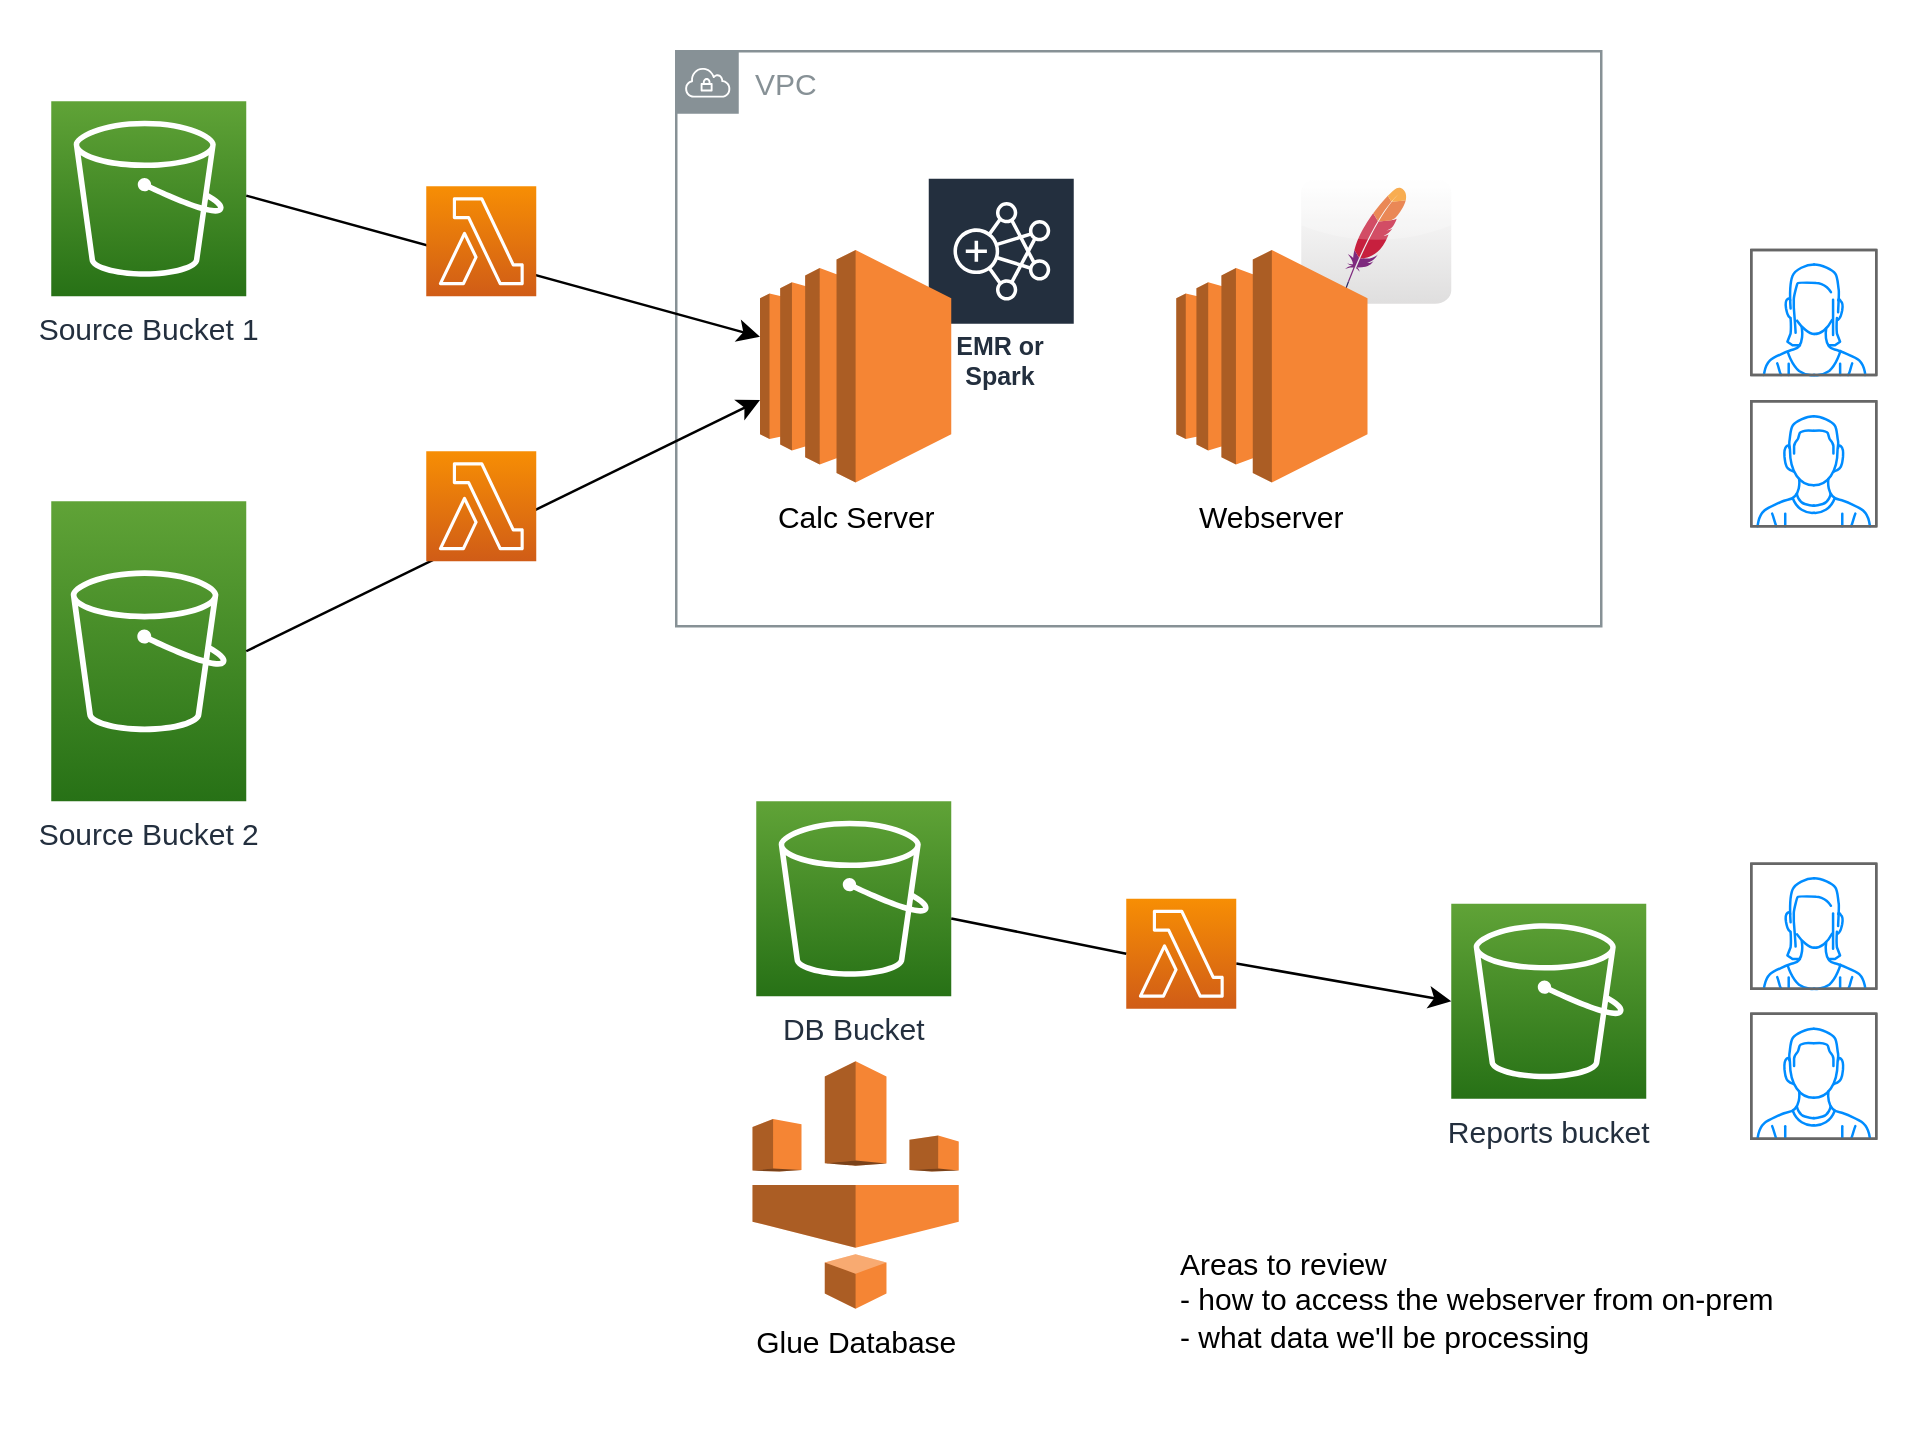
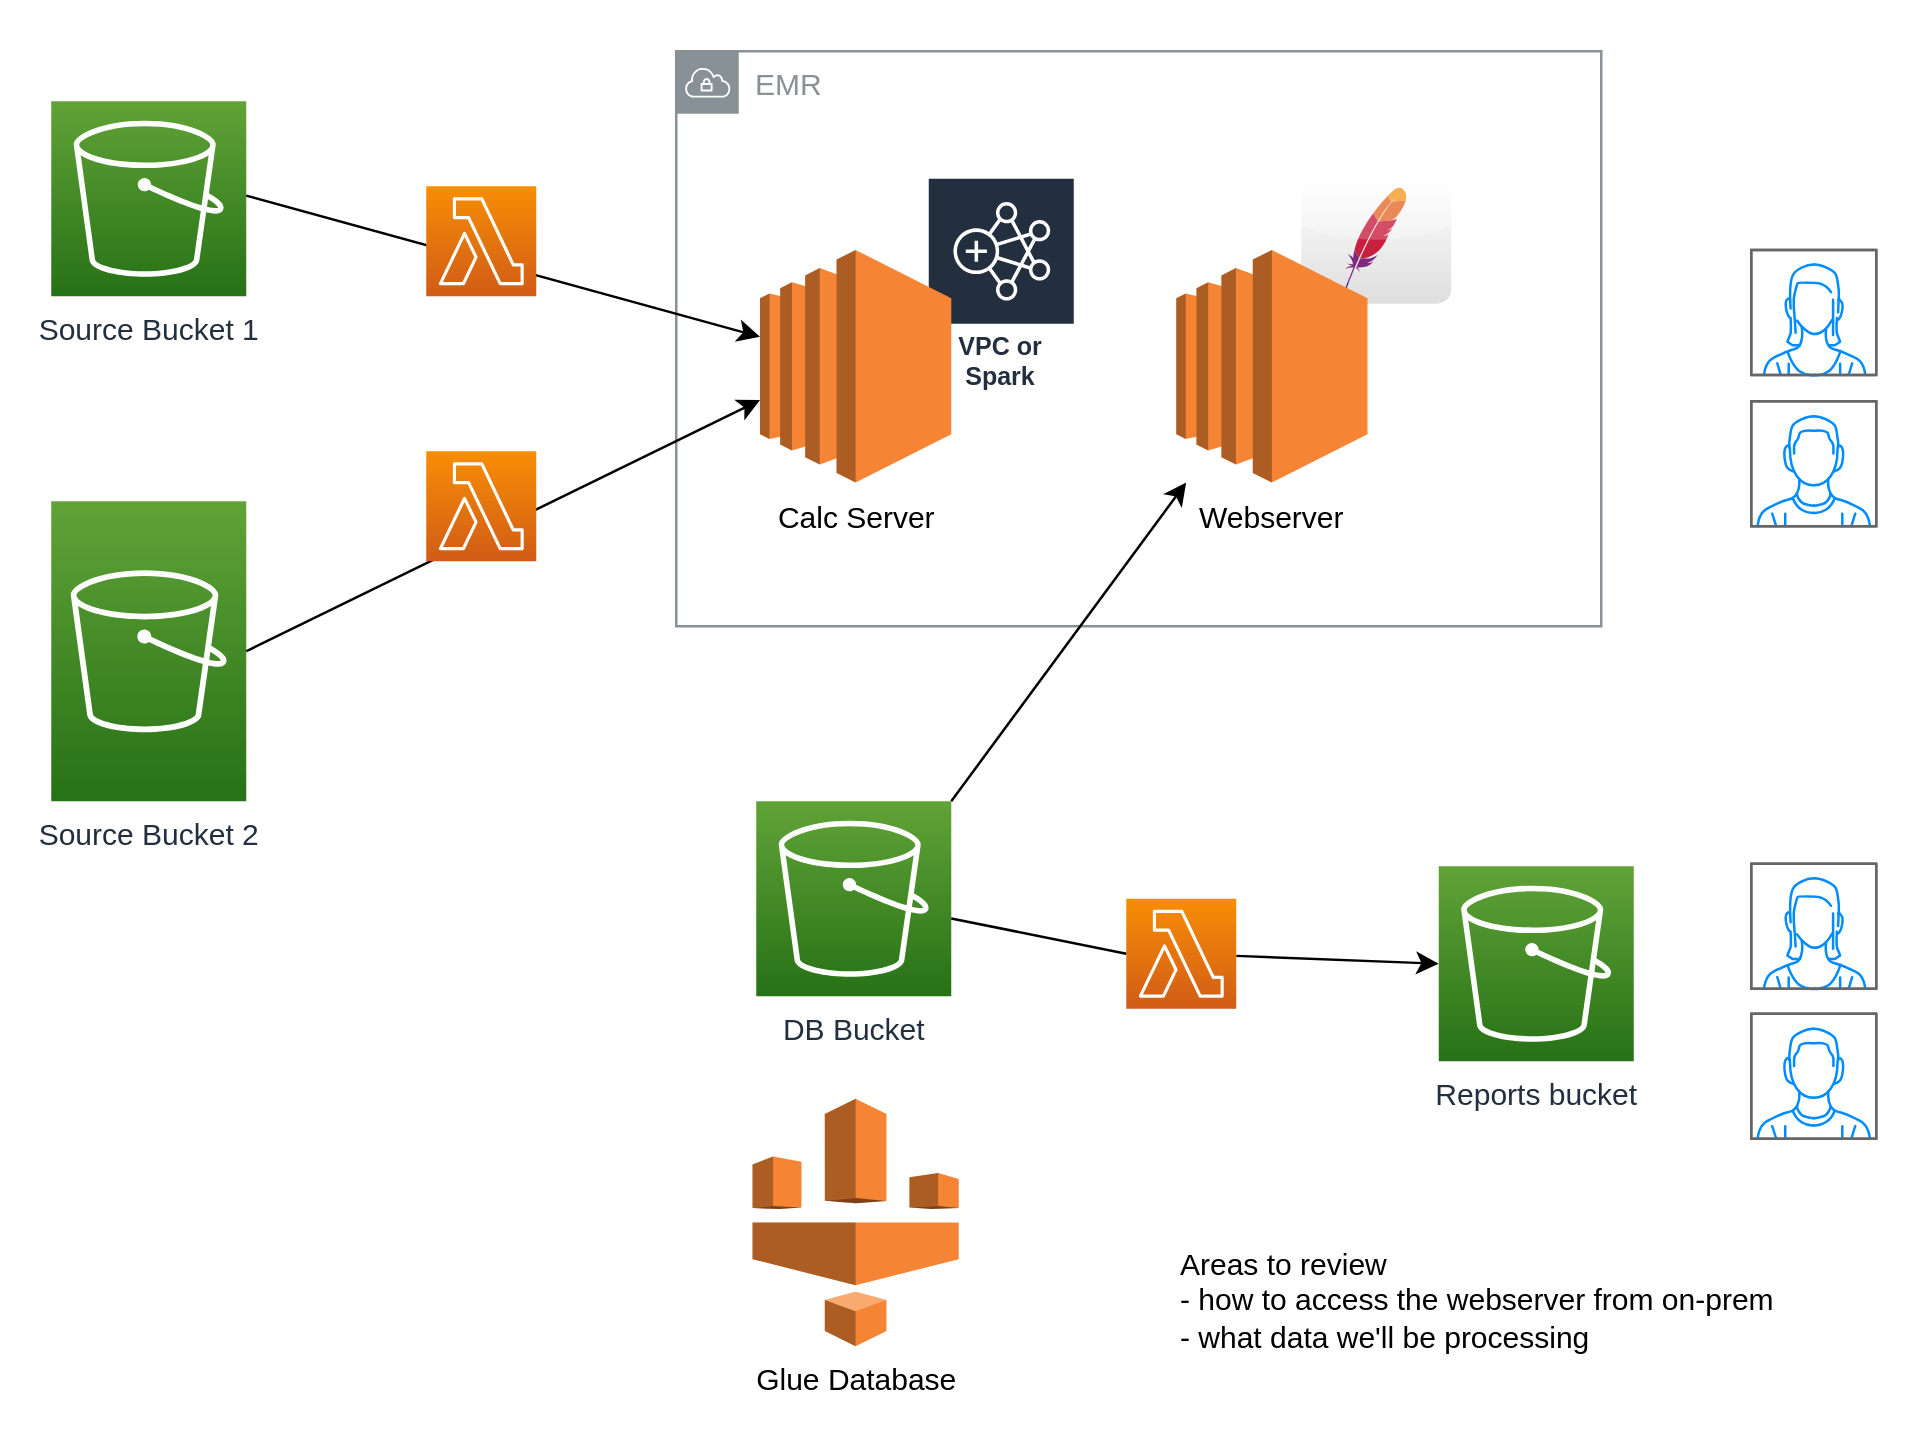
  <mxCell id="0" />
  <mxCell id="1" parent="0" />
- <mxCell id="2" value="VPC" style="sketch=0;outlineConnect=0;gradientColor=none;html=1;whiteSpace=wrap;fontSize=12;fontStyle=0;shape=mxgraph.aws4.group;grIcon=mxgraph.aws4.group_vpc;strokeColor=#879196;fillColor=none;verticalAlign=top;align=left;spacingLeft=30;fontColor=#879196;dashed=0;" vertex="1" parent="1"><mxGeometry x="270" y="20" width="370" height="230" as="geometry" /></mxCell>
+ <mxCell id="2" value="EMR" style="sketch=0;outlineConnect=0;gradientColor=none;html=1;whiteSpace=wrap;fontSize=12;fontStyle=0;shape=mxgraph.aws4.group;grIcon=mxgraph.aws4.group_vpc;strokeColor=#879196;fillColor=none;verticalAlign=top;align=left;spacingLeft=30;fontColor=#879196;dashed=0;" vertex="1" parent="1"><mxGeometry x="270" y="20" width="370" height="230" as="geometry" /></mxCell>
  <mxCell id="3" value="" style="dashed=0;outlineConnect=0;html=1;align=center;labelPosition=center;verticalLabelPosition=bottom;verticalAlign=top;shape=mxgraph.webicons.apache;gradientColor=#DFDEDE" vertex="1" parent="1"><mxGeometry x="520" y="71" width="60" height="50" as="geometry" /></mxCell>
  <mxCell id="4" value="Source Bucket 1" style="sketch=0;points=[[0,0,0],[0.25,0,0],[0.5,0,0],[0.75,0,0],[1,0,0],[0,1,0],[0.25,1,0],[0.5,1,0],[0.75,1,0],[1,1,0],[0,0.25,0],[0,0.5,0],[0,0.75,0],[1,0.25,0],[1,0.5,0],[1,0.75,0]];outlineConnect=0;fontColor=#232F3E;gradientColor=#60A337;gradientDirection=north;fillColor=#277116;strokeColor=#ffffff;dashed=0;verticalLabelPosition=bottom;verticalAlign=top;align=center;html=1;fontSize=12;fontStyle=0;aspect=fixed;shape=mxgraph.aws4.resourceIcon;resIcon=mxgraph.aws4.s3;" vertex="1" parent="1"><mxGeometry x="20" y="40" width="78" height="78" as="geometry" /></mxCell>
  <mxCell id="5" value="Source Bucket 2" style="sketch=0;points=[[0,0,0],[0.25,0,0],[0.5,0,0],[0.75,0,0],[1,0,0],[0,1,0],[0.25,1,0],[0.5,1,0],[0.75,1,0],[1,1,0],[0,0.25,0],[0,0.5,0],[0,0.75,0],[1,0.25,0],[1,0.5,0],[1,0.75,0]];outlineConnect=0;fontColor=#232F3E;gradientColor=#60A337;gradientDirection=north;fillColor=#277116;strokeColor=#ffffff;dashed=0;verticalLabelPosition=bottom;verticalAlign=top;align=center;html=1;fontSize=12;fontStyle=0;aspect=fixed;shape=mxgraph.aws4.resourceIcon;resIcon=mxgraph.aws4.s3;" vertex="1" parent="1"><mxGeometry x="20" y="200" width="78" height="120" as="geometry" /></mxCell>
- <mxCell id="6" value="Glue Database" style="outlineConnect=0;dashed=0;verticalLabelPosition=bottom;verticalAlign=top;align=center;html=1;shape=mxgraph.aws3.glue;fillColor=#F58534;gradientColor=none;" vertex="1" parent="1"><mxGeometry x="300.5" y="424" width="82.5" height="99" as="geometry" /></mxCell>
+ <mxCell id="6" value="Glue Database" style="outlineConnect=0;dashed=0;verticalLabelPosition=bottom;verticalAlign=top;align=center;html=1;shape=mxgraph.aws3.glue;fillColor=#F58534;gradientColor=none;" vertex="1" parent="1"><mxGeometry x="300.5" y="439" width="82.5" height="99" as="geometry" /></mxCell>
  <mxCell id="7" value="DB Bucket" style="sketch=0;points=[[0,0,0],[0.25,0,0],[0.5,0,0],[0.75,0,0],[1,0,0],[0,1,0],[0.25,1,0],[0.5,1,0],[0.75,1,0],[1,1,0],[0,0.25,0],[0,0.5,0],[0,0.75,0],[1,0.25,0],[1,0.5,0],[1,0.75,0]];outlineConnect=0;fontColor=#232F3E;gradientColor=#60A337;gradientDirection=north;fillColor=#277116;strokeColor=#ffffff;dashed=0;verticalLabelPosition=bottom;verticalAlign=top;align=center;html=1;fontSize=12;fontStyle=0;aspect=fixed;shape=mxgraph.aws4.resourceIcon;resIcon=mxgraph.aws4.s3;" vertex="1" parent="1"><mxGeometry x="302" y="320" width="78" height="78" as="geometry" /></mxCell>
- <mxCell id="8" value="EMR or Spark" style="sketch=0;outlineConnect=0;fontColor=#232F3E;gradientColor=none;strokeColor=#ffffff;fillColor=#232F3E;dashed=0;verticalLabelPosition=middle;verticalAlign=bottom;align=center;html=1;whiteSpace=wrap;fontSize=10;fontStyle=1;spacing=3;shape=mxgraph.aws4.productIcon;prIcon=mxgraph.aws4.emr;" vertex="1" parent="1"><mxGeometry x="370" y="70" width="60" height="90" as="geometry" /></mxCell>
- <mxCell id="9" value="Reports bucket" style="sketch=0;points=[[0,0,0],[0.25,0,0],[0.5,0,0],[0.75,0,0],[1,0,0],[0,1,0],[0.25,1,0],[0.5,1,0],[0.75,1,0],[1,1,0],[0,0.25,0],[0,0.5,0],[0,0.75,0],[1,0.25,0],[1,0.5,0],[1,0.75,0]];outlineConnect=0;fontColor=#232F3E;gradientColor=#60A337;gradientDirection=north;fillColor=#277116;strokeColor=#ffffff;dashed=0;verticalLabelPosition=bottom;verticalAlign=top;align=center;html=1;fontSize=12;fontStyle=0;aspect=fixed;shape=mxgraph.aws4.resourceIcon;resIcon=mxgraph.aws4.s3;" vertex="1" parent="1"><mxGeometry x="580" y="361" width="78" height="78" as="geometry" /></mxCell>
+ <mxCell id="8" value="VPC or Spark" style="sketch=0;outlineConnect=0;fontColor=#232F3E;gradientColor=none;strokeColor=#ffffff;fillColor=#232F3E;dashed=0;verticalLabelPosition=middle;verticalAlign=bottom;align=center;html=1;whiteSpace=wrap;fontSize=10;fontStyle=1;spacing=3;shape=mxgraph.aws4.productIcon;prIcon=mxgraph.aws4.emr;" vertex="1" parent="1"><mxGeometry x="370" y="70" width="60" height="90" as="geometry" /></mxCell>
+ <mxCell id="9" value="Reports bucket" style="sketch=0;points=[[0,0,0],[0.25,0,0],[0.5,0,0],[0.75,0,0],[1,0,0],[0,1,0],[0.25,1,0],[0.5,1,0],[0.75,1,0],[1,1,0],[0,0.25,0],[0,0.5,0],[0,0.75,0],[1,0.25,0],[1,0.5,0],[1,0.75,0]];outlineConnect=0;fontColor=#232F3E;gradientColor=#60A337;gradientDirection=north;fillColor=#277116;strokeColor=#ffffff;dashed=0;verticalLabelPosition=bottom;verticalAlign=top;align=center;html=1;fontSize=12;fontStyle=0;aspect=fixed;shape=mxgraph.aws4.resourceIcon;resIcon=mxgraph.aws4.s3;" vertex="1" parent="1"><mxGeometry x="575" y="346" width="78" height="78" as="geometry" /></mxCell>
  <mxCell id="10" value="Calc Server" style="outlineConnect=0;dashed=0;verticalLabelPosition=bottom;verticalAlign=top;align=center;html=1;shape=mxgraph.aws3.ec2;fillColor=#F58534;gradientColor=none;" vertex="1" parent="1"><mxGeometry x="303.5" y="99.5" width="76.5" height="93" as="geometry" /></mxCell>
  <mxCell id="11" value="" style="endArrow=classic;html=1;rounded=0;exitX=1;exitY=0.5;exitDx=0;exitDy=0;exitPerimeter=0;" edge="1" parent="1" source="5"><mxGeometry width="50" height="50" relative="1" as="geometry"><mxPoint x="80" y="260" as="sourcePoint" /><mxPoint x="303.5" y="159.54" as="targetPoint" /></mxGeometry></mxCell>
  <mxCell id="12" value="" style="endArrow=classic;html=1;rounded=0;exitX=1;exitY=0.5;exitDx=0;exitDy=0;exitPerimeter=0;" edge="1" parent="1"><mxGeometry width="50" height="50" relative="1" as="geometry"><mxPoint x="98" y="77.75" as="sourcePoint" /><mxPoint x="303.5" y="134.236" as="targetPoint" /></mxGeometry></mxCell>
  <mxCell id="13" value="" style="endArrow=classic;html=1;rounded=0;entryX=0;entryY=0.5;entryDx=0;entryDy=0;entryPerimeter=0;startArrow=none;" edge="1" parent="1" source="18" target="9"><mxGeometry width="50" height="50" relative="1" as="geometry"><mxPoint x="380" y="380" as="sourcePoint" /><mxPoint x="482" y="359" as="targetPoint" /></mxGeometry></mxCell>
  <mxCell id="14" value="" style="verticalLabelPosition=bottom;shadow=0;dashed=0;align=center;html=1;verticalAlign=top;strokeWidth=1;shape=mxgraph.mockup.containers.userFemale;strokeColor=#666666;strokeColor2=#008cff;" vertex="1" parent="1"><mxGeometry x="700" y="345" width="50" height="50" as="geometry" /></mxCell>
  <mxCell id="15" value="" style="verticalLabelPosition=bottom;shadow=0;dashed=0;align=center;html=1;verticalAlign=top;strokeWidth=1;shape=mxgraph.mockup.containers.userMale;strokeColor=#666666;strokeColor2=#008cff;" vertex="1" parent="1"><mxGeometry x="700" y="405" width="50" height="50" as="geometry" /></mxCell>
  <mxCell id="16" value="" style="sketch=0;points=[[0,0,0],[0.25,0,0],[0.5,0,0],[0.75,0,0],[1,0,0],[0,1,0],[0.25,1,0],[0.5,1,0],[0.75,1,0],[1,1,0],[0,0.25,0],[0,0.5,0],[0,0.75,0],[1,0.25,0],[1,0.5,0],[1,0.75,0]];outlineConnect=0;fontColor=#232F3E;gradientColor=#F78E04;gradientDirection=north;fillColor=#D05C17;strokeColor=#ffffff;dashed=0;verticalLabelPosition=bottom;verticalAlign=top;align=center;html=1;fontSize=12;fontStyle=0;aspect=fixed;shape=mxgraph.aws4.resourceIcon;resIcon=mxgraph.aws4.lambda;" vertex="1" parent="1"><mxGeometry x="170" y="74" width="44" height="44" as="geometry" /></mxCell>
  <mxCell id="17" value="" style="sketch=0;points=[[0,0,0],[0.25,0,0],[0.5,0,0],[0.75,0,0],[1,0,0],[0,1,0],[0.25,1,0],[0.5,1,0],[0.75,1,0],[1,1,0],[0,0.25,0],[0,0.5,0],[0,0.75,0],[1,0.25,0],[1,0.5,0],[1,0.75,0]];outlineConnect=0;fontColor=#232F3E;gradientColor=#F78E04;gradientDirection=north;fillColor=#D05C17;strokeColor=#ffffff;dashed=0;verticalLabelPosition=bottom;verticalAlign=top;align=center;html=1;fontSize=12;fontStyle=0;aspect=fixed;shape=mxgraph.aws4.resourceIcon;resIcon=mxgraph.aws4.lambda;" vertex="1" parent="1"><mxGeometry x="170" y="180" width="44" height="44" as="geometry" /></mxCell>
  <mxCell id="18" value="" style="sketch=0;points=[[0,0,0],[0.25,0,0],[0.5,0,0],[0.75,0,0],[1,0,0],[0,1,0],[0.25,1,0],[0.5,1,0],[0.75,1,0],[1,1,0],[0,0.25,0],[0,0.5,0],[0,0.75,0],[1,0.25,0],[1,0.5,0],[1,0.75,0]];outlineConnect=0;fontColor=#232F3E;gradientColor=#F78E04;gradientDirection=north;fillColor=#D05C17;strokeColor=#ffffff;dashed=0;verticalLabelPosition=bottom;verticalAlign=top;align=center;html=1;fontSize=12;fontStyle=0;aspect=fixed;shape=mxgraph.aws4.resourceIcon;resIcon=mxgraph.aws4.lambda;" vertex="1" parent="1"><mxGeometry x="450" y="359" width="44" height="44" as="geometry" /></mxCell>
  <mxCell id="19" value="" style="endArrow=none;html=1;rounded=0;entryX=0;entryY=0.5;entryDx=0;entryDy=0;entryPerimeter=0;" edge="1" parent="1" source="7" target="18"><mxGeometry width="50" height="50" relative="1" as="geometry"><mxPoint x="373.85" y="398" as="sourcePoint" /><mxPoint x="560" y="619" as="targetPoint" /></mxGeometry></mxCell>
  <mxCell id="20" value="Webserver" style="outlineConnect=0;dashed=0;verticalLabelPosition=bottom;verticalAlign=top;align=center;html=1;shape=mxgraph.aws3.ec2;fillColor=#F58534;gradientColor=none;" vertex="1" parent="1"><mxGeometry x="470" y="99.5" width="76.5" height="93" as="geometry" /></mxCell>
+ <mxCell id="21" value="" style="endArrow=classic;html=1;rounded=0;exitX=1;exitY=0;exitDx=0;exitDy=0;exitPerimeter=0;" edge="1" parent="1" source="7" target="20"><mxGeometry width="50" height="50" relative="1" as="geometry"><mxPoint x="370" y="360" as="sourcePoint" /><mxPoint x="420" y="310" as="targetPoint" /></mxGeometry></mxCell>
  <mxCell id="22" value="" style="verticalLabelPosition=bottom;shadow=0;dashed=0;align=center;html=1;verticalAlign=top;strokeWidth=1;shape=mxgraph.mockup.containers.userFemale;strokeColor=#666666;strokeColor2=#008cff;" vertex="1" parent="1"><mxGeometry x="700" y="99.5" width="50" height="50" as="geometry" /></mxCell>
  <mxCell id="23" value="" style="verticalLabelPosition=bottom;shadow=0;dashed=0;align=center;html=1;verticalAlign=top;strokeWidth=1;shape=mxgraph.mockup.containers.userMale;strokeColor=#666666;strokeColor2=#008cff;" vertex="1" parent="1"><mxGeometry x="700" y="160" width="50" height="50" as="geometry" /></mxCell>
  <mxCell id="24" value="Areas to review&lt;br&gt;- how to access the webserver from on-prem&lt;br&gt;- what data we'll be processing&lt;br&gt;" style="text;html=1;align=left;verticalAlign=middle;resizable=0;points=[];autosize=1;strokeColor=none;fillColor=none;" vertex="1" parent="1"><mxGeometry x="470" y="490" width="260" height="60" as="geometry" /></mxCell>
